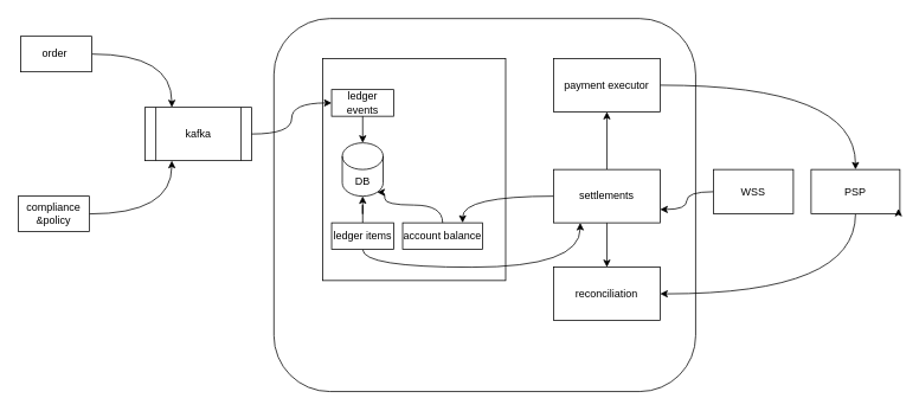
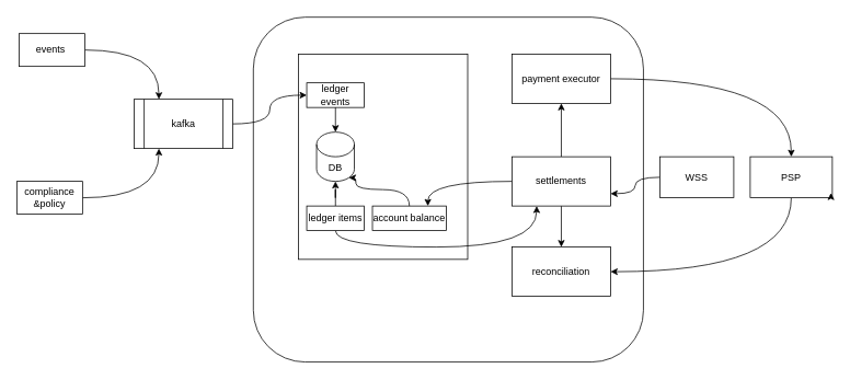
  <mxCell id="0" />
  <mxCell id="1" parent="0" />
  <mxCell id="2" style="edgeStyle=orthogonalEdgeStyle;rounded=0;orthogonalLoop=1;jettySize=auto;html=1;exitX=1;exitY=0.5;exitDx=0;exitDy=0;entryX=0.25;entryY=0;entryDx=0;entryDy=0;curved=1;" edge="1" parent="1" source="3" target="6"><mxGeometry relative="1" as="geometry" /></mxCell>
- <mxCell id="3" value="order&amp;nbsp;" style="rounded=0;whiteSpace=wrap;html=1;" vertex="1" parent="1"><mxGeometry x="23" y="40" width="80" height="40" as="geometry" /></mxCell>
+ <mxCell id="3" value="events&amp;nbsp;" style="rounded=0;whiteSpace=wrap;html=1;" vertex="1" parent="1"><mxGeometry x="23" y="40" width="80" height="40" as="geometry" /></mxCell>
  <mxCell id="4" style="edgeStyle=orthogonalEdgeStyle;rounded=0;orthogonalLoop=1;jettySize=auto;html=1;exitX=1;exitY=0.5;exitDx=0;exitDy=0;entryX=0.25;entryY=1;entryDx=0;entryDy=0;curved=1;" edge="1" parent="1" source="5" target="6"><mxGeometry relative="1" as="geometry" /></mxCell>
  <mxCell id="5" value="compliance&lt;div&gt;&amp;amp;policy&lt;/div&gt;" style="rounded=0;whiteSpace=wrap;html=1;" vertex="1" parent="1"><mxGeometry x="20" y="220" width="80" height="40" as="geometry" /></mxCell>
  <mxCell id="6" value="kafka" style="shape=process;whiteSpace=wrap;html=1;backgroundOutline=1;" vertex="1" parent="1"><mxGeometry x="163" y="120" width="120" height="60" as="geometry" /></mxCell>
  <mxCell id="7" value="" style="rounded=1;whiteSpace=wrap;html=1;" vertex="1" parent="1"><mxGeometry x="308" y="20" width="475" height="420" as="geometry" /></mxCell>
  <mxCell id="8" value="" style="rounded=0;whiteSpace=wrap;html=1;" vertex="1" parent="1"><mxGeometry x="363" y="65" width="206" height="250" as="geometry" /></mxCell>
  <mxCell id="9" style="edgeStyle=orthogonalEdgeStyle;rounded=0;orthogonalLoop=1;jettySize=auto;html=1;exitX=1;exitY=0.5;exitDx=0;exitDy=0;curved=1;" edge="1" parent="1" source="10" target="18"><mxGeometry relative="1" as="geometry" /></mxCell>
  <mxCell id="10" value="payment executor" style="rounded=0;whiteSpace=wrap;html=1;" vertex="1" parent="1"><mxGeometry x="623" y="65" width="120" height="60" as="geometry" /></mxCell>
  <mxCell id="11" value="account balance" style="rounded=0;whiteSpace=wrap;html=1;" vertex="1" parent="1"><mxGeometry x="453" y="250" width="90" height="30" as="geometry" /></mxCell>
  <mxCell id="12" style="edgeStyle=orthogonalEdgeStyle;rounded=0;orthogonalLoop=1;jettySize=auto;html=1;exitX=0.5;exitY=0;exitDx=0;exitDy=0;entryX=0.5;entryY=1;entryDx=0;entryDy=0;" edge="1" parent="1" source="15" target="10"><mxGeometry relative="1" as="geometry" /></mxCell>
  <mxCell id="13" style="edgeStyle=orthogonalEdgeStyle;rounded=0;orthogonalLoop=1;jettySize=auto;html=1;exitX=0.5;exitY=1;exitDx=0;exitDy=0;entryX=0.5;entryY=0;entryDx=0;entryDy=0;" edge="1" parent="1" source="15" target="16"><mxGeometry relative="1" as="geometry" /></mxCell>
  <mxCell id="14" style="edgeStyle=orthogonalEdgeStyle;rounded=0;orthogonalLoop=1;jettySize=auto;html=1;exitX=0;exitY=0.5;exitDx=0;exitDy=0;entryX=0.75;entryY=0;entryDx=0;entryDy=0;curved=1;" edge="1" parent="1" source="15" target="11"><mxGeometry relative="1" as="geometry" /></mxCell>
  <mxCell id="15" value="settlements" style="rounded=0;whiteSpace=wrap;html=1;" vertex="1" parent="1"><mxGeometry x="623" y="190" width="120" height="60" as="geometry" /></mxCell>
  <mxCell id="16" value="reconciliation" style="rounded=0;whiteSpace=wrap;html=1;" vertex="1" parent="1"><mxGeometry x="623" y="300" width="120" height="60" as="geometry" /></mxCell>
  <mxCell id="17" style="edgeStyle=orthogonalEdgeStyle;rounded=0;orthogonalLoop=1;jettySize=auto;html=1;exitX=0.5;exitY=1;exitDx=0;exitDy=0;entryX=1;entryY=0.5;entryDx=0;entryDy=0;curved=1;" edge="1" parent="1" source="18" target="16"><mxGeometry relative="1" as="geometry" /></mxCell>
  <mxCell id="18" value="PSP" style="rounded=0;whiteSpace=wrap;html=1;" vertex="1" parent="1"><mxGeometry x="913" y="190" width="100" height="50" as="geometry" /></mxCell>
  <mxCell id="19" value="ledger events" style="rounded=0;whiteSpace=wrap;html=1;" vertex="1" parent="1"><mxGeometry x="373" y="100" width="70" height="30" as="geometry" /></mxCell>
  <mxCell id="20" style="edgeStyle=orthogonalEdgeStyle;rounded=0;orthogonalLoop=1;jettySize=auto;html=1;exitX=1;exitY=0.5;exitDx=0;exitDy=0;entryX=0;entryY=0.5;entryDx=0;entryDy=0;curved=1;" edge="1" parent="1" source="6" target="19"><mxGeometry relative="1" as="geometry" /></mxCell>
  <mxCell id="21" style="edgeStyle=orthogonalEdgeStyle;rounded=0;orthogonalLoop=1;jettySize=auto;html=1;exitX=0.5;exitY=0;exitDx=0;exitDy=0;" edge="1" parent="1" source="23" target="24"><mxGeometry relative="1" as="geometry" /></mxCell>
  <mxCell id="22" style="edgeStyle=orthogonalEdgeStyle;rounded=0;orthogonalLoop=1;jettySize=auto;html=1;exitX=0.5;exitY=1;exitDx=0;exitDy=0;entryX=0.25;entryY=1;entryDx=0;entryDy=0;curved=1;" edge="1" parent="1" source="23" target="15"><mxGeometry relative="1" as="geometry" /></mxCell>
  <mxCell id="23" value="&lt;div&gt;&lt;div&gt;ledger items&lt;/div&gt;&lt;/div&gt;" style="rounded=0;whiteSpace=wrap;html=1;" vertex="1" parent="1"><mxGeometry x="373" y="250" width="70" height="30" as="geometry" /></mxCell>
  <mxCell id="24" value="DB" style="shape=cylinder3;whiteSpace=wrap;html=1;boundedLbl=1;backgroundOutline=1;size=15;" vertex="1" parent="1"><mxGeometry x="385" y="160" width="46" height="60" as="geometry" /></mxCell>
  <mxCell id="25" style="edgeStyle=orthogonalEdgeStyle;rounded=0;orthogonalLoop=1;jettySize=auto;html=1;exitX=0.5;exitY=1;exitDx=0;exitDy=0;entryX=0.5;entryY=0;entryDx=0;entryDy=0;entryPerimeter=0;" edge="1" parent="1" source="19" target="24"><mxGeometry relative="1" as="geometry" /></mxCell>
  <mxCell id="26" style="edgeStyle=orthogonalEdgeStyle;rounded=0;orthogonalLoop=1;jettySize=auto;html=1;exitX=0.5;exitY=0;exitDx=0;exitDy=0;entryX=0.855;entryY=1;entryDx=0;entryDy=-4.35;entryPerimeter=0;curved=1;" edge="1" parent="1" source="11" target="24"><mxGeometry relative="1" as="geometry"><Array as="points"><mxPoint x="498" y="230" /><mxPoint x="433" y="230" /><mxPoint x="433" y="216" /></Array></mxGeometry></mxCell>
  <mxCell id="27" style="edgeStyle=orthogonalEdgeStyle;rounded=0;orthogonalLoop=1;jettySize=auto;html=1;exitX=0.5;exitY=1;exitDx=0;exitDy=0;" edge="1" parent="1" source="18" target="18"><mxGeometry relative="1" as="geometry" /></mxCell>
  <mxCell id="28" style="edgeStyle=orthogonalEdgeStyle;rounded=0;orthogonalLoop=1;jettySize=auto;html=1;exitX=1;exitY=1;exitDx=0;exitDy=0;entryX=0.983;entryY=0.883;entryDx=0;entryDy=0;entryPerimeter=0;" edge="1" parent="1" source="18" target="18"><mxGeometry relative="1" as="geometry" /></mxCell>
  <mxCell id="29" style="edgeStyle=orthogonalEdgeStyle;rounded=0;orthogonalLoop=1;jettySize=auto;html=1;exitX=0;exitY=0.5;exitDx=0;exitDy=0;entryX=1;entryY=0.75;entryDx=0;entryDy=0;curved=1;" edge="1" parent="1" source="30" target="15"><mxGeometry relative="1" as="geometry" /></mxCell>
  <mxCell id="30" value="WSS" style="rounded=0;whiteSpace=wrap;html=1;" vertex="1" parent="1"><mxGeometry x="803" y="190" width="90" height="50" as="geometry" /></mxCell>
